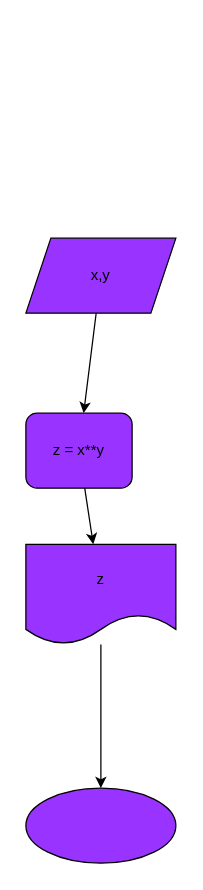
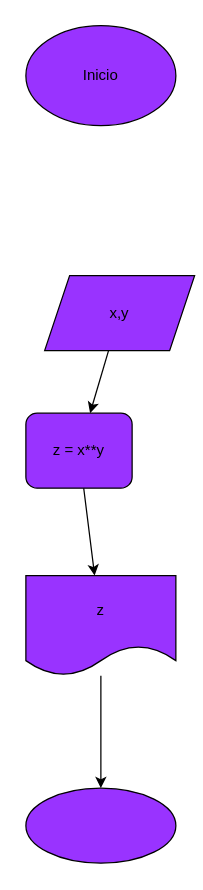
  <mxCell id="0" />
  <mxCell id="1" parent="0" />
+ <mxCell id="2" value="Inicio" style="ellipse;whiteSpace=wrap;html=1;fillColor=#9933FF;" vertex="1" parent="1"><mxGeometry x="20" y="20" width="120" height="80" as="geometry" /></mxCell>
  <mxCell id="3" value="" style="edgeStyle=none;html=1;" edge="1" parent="1" source="4" target="6"><mxGeometry relative="1" as="geometry" /></mxCell>
- <mxCell id="4" value="x,y" style="shape=parallelogram;perimeter=parallelogramPerimeter;whiteSpace=wrap;html=1;fixedSize=1;fillColor=#9933FF;" vertex="1" parent="1"><mxGeometry x="20" y="190" width="120" height="60" as="geometry" /></mxCell>
+ <mxCell id="4" value="x,y" style="shape=parallelogram;perimeter=parallelogramPerimeter;whiteSpace=wrap;html=1;fixedSize=1;fillColor=#9933FF;" vertex="1" parent="1"><mxGeometry x="35" y="220" width="120" height="60" as="geometry" /></mxCell>
  <mxCell id="5" value="" style="edgeStyle=none;html=1;" edge="1" parent="1" source="6" target="8"><mxGeometry relative="1" as="geometry" /></mxCell>
  <mxCell id="6" value="z = x**y" style="rounded=1;whiteSpace=wrap;html=1;fillColor=#9933FF;" vertex="1" parent="1"><mxGeometry x="20" y="330" width="85" height="60" as="geometry" /></mxCell>
  <mxCell id="7" value="" style="edgeStyle=none;html=1;" edge="1" parent="1" source="8" target="9"><mxGeometry relative="1" as="geometry" /></mxCell>
- <mxCell id="8" value="z" style="shape=document;whiteSpace=wrap;html=1;boundedLbl=1;fillColor=#9933FF;rounded=1;" vertex="1" parent="1"><mxGeometry x="20" y="435" width="120" height="80" as="geometry" /></mxCell>
+ <mxCell id="8" value="z" style="shape=document;whiteSpace=wrap;html=1;boundedLbl=1;fillColor=#9933FF;rounded=1;" vertex="1" parent="1"><mxGeometry x="20" y="460" width="120" height="80" as="geometry" /></mxCell>
  <mxCell id="9" value="" style="ellipse;whiteSpace=wrap;html=1;fillColor=#9933FF;rounded=1;" vertex="1" parent="1"><mxGeometry x="20" y="630" width="120" height="60" as="geometry" /></mxCell>
